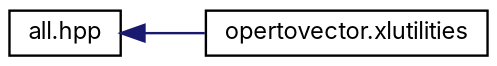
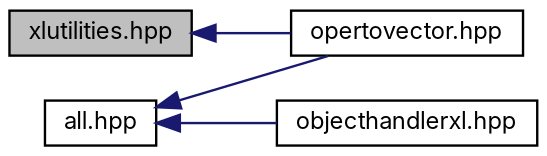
  digraph {
    fontname=Inter
    rankdir=LR
    node [color=black fillcolor=white fontname=Inter fontsize=10 shape=record style=filled]
    edge [color=midnightblue dir=back fontname=Inter fontsize=10 labelfontname=Helvetica labelfontsize=10 style=solid]
-   n2 [height=0.2 label="opertovector.xlutilities" width=0.4]
+   n1 [fillcolor=grey75 fontcolor=black height=0.2 label="xlutilities.hpp" width=0.4]
+   n2 [height=0.2 label="opertovector.hpp" width=0.4]
    n3 [height=0.2 label="all.hpp" width=0.4]
+   n4 [height=0.2 label="objecthandlerxl.hpp" width=0.4]
+   n1 -> n2
    n3 -> n2
+   n3 -> n4
  }
